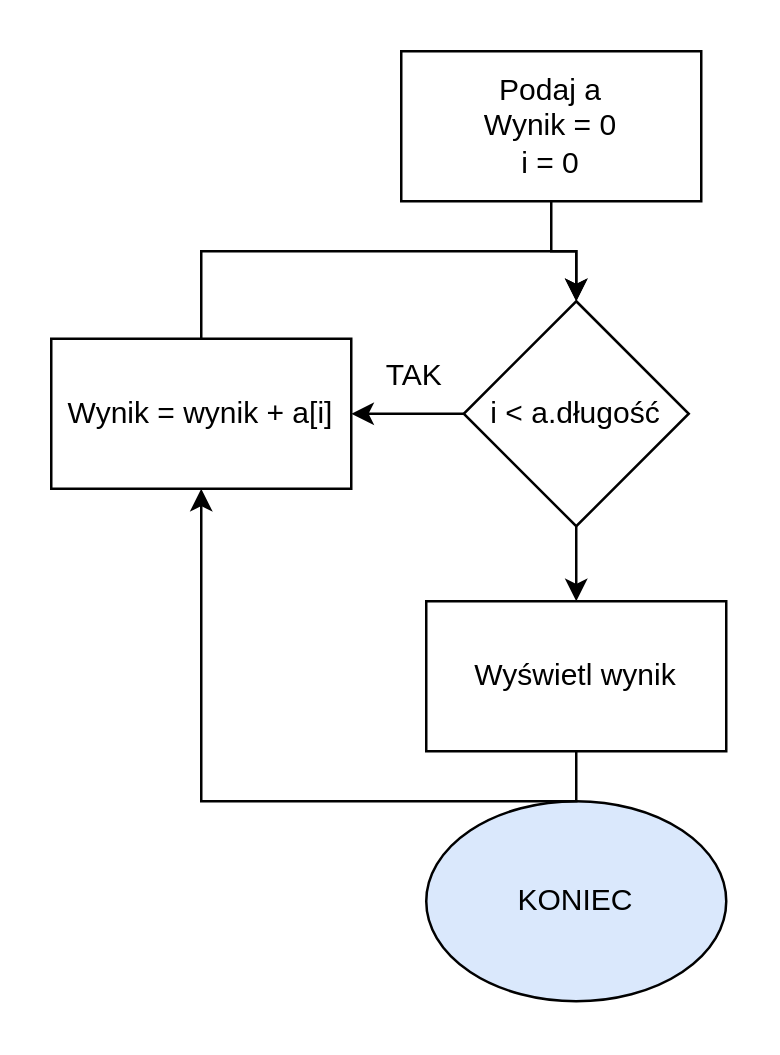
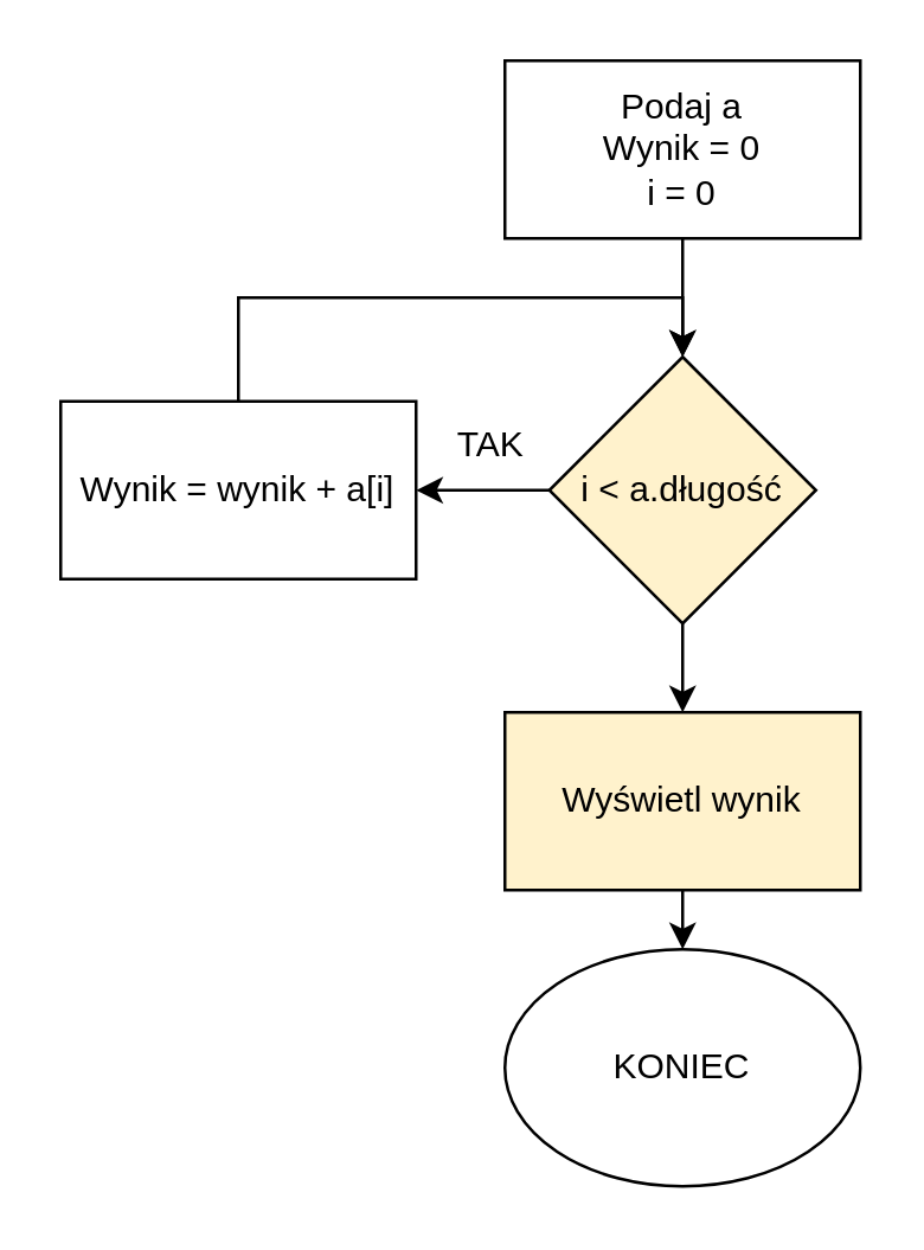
  <mxCell id="0" />
  <mxCell id="1" parent="0" />
- <mxCell id="2" value="KONIEC" style="ellipse;whiteSpace=wrap;html=1;fillColor=#dae8fc;" vertex="1" parent="1"><mxGeometry x="170" y="320" width="120" height="80" as="geometry" /></mxCell>
+ <mxCell id="2" value="KONIEC" style="ellipse;whiteSpace=wrap;html=1;" vertex="1" parent="1"><mxGeometry x="170" y="320" width="120" height="80" as="geometry" /></mxCell>
  <mxCell id="3" style="edgeStyle=orthogonalEdgeStyle;rounded=0;orthogonalLoop=1;jettySize=auto;html=1;exitX=0.5;exitY=1;exitDx=0;exitDy=0;entryX=0.5;entryY=0;entryDx=0;entryDy=0;" edge="1" parent="1" source="4" target="7"><mxGeometry relative="1" as="geometry" /></mxCell>
- <mxCell id="4" value="Podaj a&lt;br&gt;Wynik = 0&lt;br&gt;i = 0" style="rounded=0;whiteSpace=wrap;html=1;" vertex="1" parent="1"><mxGeometry x="160" y="20" width="120" height="60" as="geometry" /></mxCell>
+ <mxCell id="4" value="Podaj a&lt;br&gt;Wynik = 0&lt;br&gt;i = 0" style="rounded=0;whiteSpace=wrap;html=1;" vertex="1" parent="1"><mxGeometry x="170" y="20" width="120" height="60" as="geometry" /></mxCell>
  <mxCell id="5" style="edgeStyle=orthogonalEdgeStyle;rounded=0;orthogonalLoop=1;jettySize=auto;html=1;exitX=0.5;exitY=1;exitDx=0;exitDy=0;entryX=0.5;entryY=0;entryDx=0;entryDy=0;" edge="1" parent="1" source="7" target="9"><mxGeometry relative="1" as="geometry" /></mxCell>
  <mxCell id="6" style="edgeStyle=orthogonalEdgeStyle;rounded=0;orthogonalLoop=1;jettySize=auto;html=1;exitX=0;exitY=0.5;exitDx=0;exitDy=0;entryX=1;entryY=0.5;entryDx=0;entryDy=0;" edge="1" parent="1" source="7" target="11"><mxGeometry relative="1" as="geometry" /></mxCell>
- <mxCell id="7" value="i &amp;lt; a.długość" style="rhombus;whiteSpace=wrap;html=1;" vertex="1" parent="1"><mxGeometry x="185" y="120" width="90" height="90" as="geometry" /></mxCell>
- <mxCell id="8" style="edgeStyle=orthogonalEdgeStyle;rounded=0;orthogonalLoop=1;jettySize=auto;html=1;exitX=0.5;exitY=1;exitDx=0;exitDy=0;" edge="1" parent="1" source="9" target="11"><mxGeometry relative="1" as="geometry" /></mxCell>
- <mxCell id="9" value="Wyświetl wynik" style="rounded=0;whiteSpace=wrap;html=1;" vertex="1" parent="1"><mxGeometry x="170" y="240" width="120" height="60" as="geometry" /></mxCell>
+ <mxCell id="7" value="i &amp;lt; a.długość" style="rhombus;whiteSpace=wrap;html=1;fillColor=#fff2cc;" vertex="1" parent="1"><mxGeometry x="185" y="120" width="90" height="90" as="geometry" /></mxCell>
+ <mxCell id="8" style="edgeStyle=orthogonalEdgeStyle;rounded=0;orthogonalLoop=1;jettySize=auto;html=1;exitX=0.5;exitY=1;exitDx=0;exitDy=0;entryX=0.5;entryY=0;entryDx=0;entryDy=0;" edge="1" parent="1" source="9" target="2"><mxGeometry relative="1" as="geometry" /></mxCell>
+ <mxCell id="9" value="Wyświetl wynik" style="rounded=0;whiteSpace=wrap;html=1;fillColor=#fff2cc;" vertex="1" parent="1"><mxGeometry x="170" y="240" width="120" height="60" as="geometry" /></mxCell>
  <mxCell id="10" style="edgeStyle=orthogonalEdgeStyle;rounded=0;orthogonalLoop=1;jettySize=auto;html=1;exitX=0.5;exitY=0;exitDx=0;exitDy=0;entryX=0.5;entryY=0;entryDx=0;entryDy=0;" edge="1" parent="1" source="11" target="7"><mxGeometry relative="1" as="geometry" /></mxCell>
  <mxCell id="11" value="Wynik = wynik + a[i]" style="rounded=0;whiteSpace=wrap;html=1;" vertex="1" parent="1"><mxGeometry x="20" y="135" width="120" height="60" as="geometry" /></mxCell>
  <mxCell id="12" value="TAK" style="text;html=1;align=center;verticalAlign=middle;resizable=0;points=[];autosize=1;strokeColor=none;fillColor=none;" vertex="1" parent="1"><mxGeometry x="140" y="135" width="50" height="30" as="geometry" /></mxCell>
